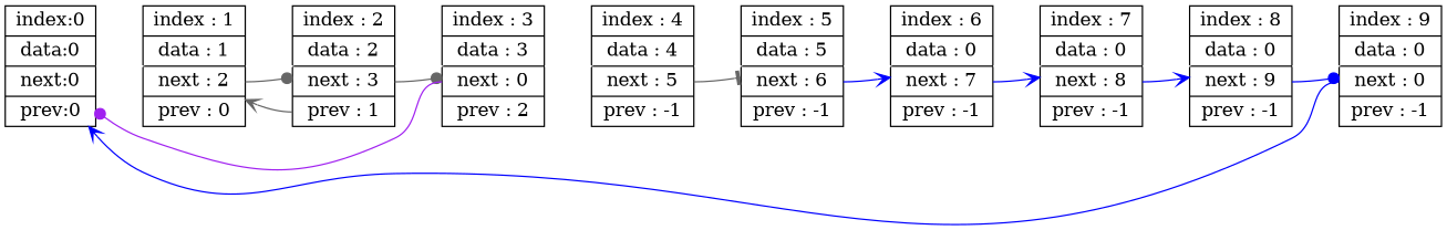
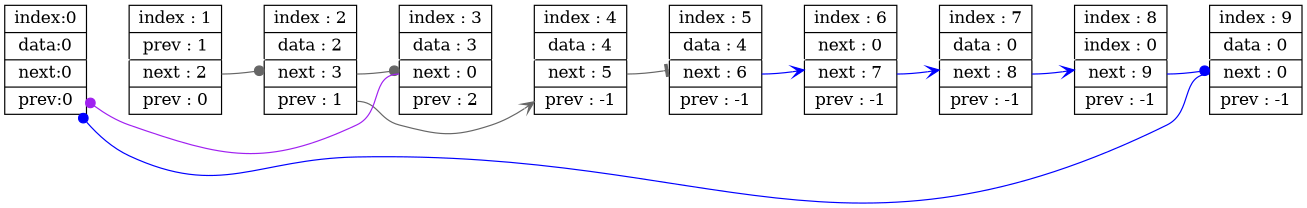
  digraph {
    rankdir=LR
    node [shape=record]
    edge [color=white constraint=false]
    n1 [label="index:0 | data:0 | next:0 | prev:0"]
-   n2 [label="<i> index : 1 | <d> data : 1 | <n> next : 2 | <p> prev : 0"]
+   n2 [label="<i> index : 1 | <d> prev : 1 | <n> next : 2 | <p> prev : 0"]
    n3 [label="<i> index : 2 | <d> data : 2 | <n> next : 3 | <p> prev : 1"]
    n4 [label="<i> index : 3 | <d> data : 3 | <n> next : 0 | <p> prev : 2"]
    n5 [label="<i> index : 4 | <d> data : 4 | <n> next : 5 | <p> prev : -1"]
-   n6 [label="<i> index : 5 | <d> data : 5 | <n> next : 6 | <p> prev : -1"]
-   n7 [label="<i> index : 6 | <d> data : 0 | <n> next : 7 | <p> prev : -1"]
+   n6 [label="<i> index : 5 | <d> data : 4 | <n> next : 6 | <p> prev : -1"]
+   n7 [label="<i> index : 6 | <d> next : 0 | <n> next : 7 | <p> prev : -1"]
    n8 [label="<i> index : 7 | <d> data : 0 | <n> next : 8 | <p> prev : -1"]
-   n9 [label="<i> index : 8 | <d> data : 0 | <n> next : 9 | <p> prev : -1"]
+   n9 [label="<i> index : 8 | <d> index : 0 | <n> next : 9 | <p> prev : -1"]
    n10 [label="<i> index : 9 | <d> data : 0 | <n> next : 0 | <p> prev : -1"]
    subgraph sub_1 {
      n1
      n2
      n3
      n4
      n5
      n6
      n7
      n8
      n9
      n10
    }
    n1 -> n2 [constraint=""]
    n2 -> n3 [constraint=""]
    n2 -> n3 [arrowhead=dot color=gray40 tailport=n]
-   n3 -> n2 [arrowhead=vee color=gray40 tailport=p]
+   n3 -> n5 [arrowhead=vee color=gray40 tailport=p]
    n3 -> n4 [constraint=""]
    n3 -> n4 [arrowhead=dot color=gray40 tailport=n]
    n4 -> n1 [arrowhead=dot color=purple tailport=n]
    n4 -> n5 [constraint=""]
    n5 -> n6 [constraint=""]
    n5 -> n6 [arrowhead=tee color=gray40 tailport=n]
    n6 -> n7 [constraint=""]
    n6 -> n7 [arrowhead=vee color=blue tailport=n]
    n7 -> n8 [constraint=""]
    n7 -> n8 [arrowhead=vee color=blue tailport=n]
    n8 -> n9 [constraint=""]
    n8 -> n9 [arrowhead=vee color=blue tailport=n]
    n9 -> n10 [constraint=""]
    n9 -> n10 [arrowhead=dot color=blue tailport=n]
-   n10 -> n1 [arrowhead=vee color=blue tailport=n]
+   n10 -> n1 [arrowhead=dot color=blue tailport=n]
  }
